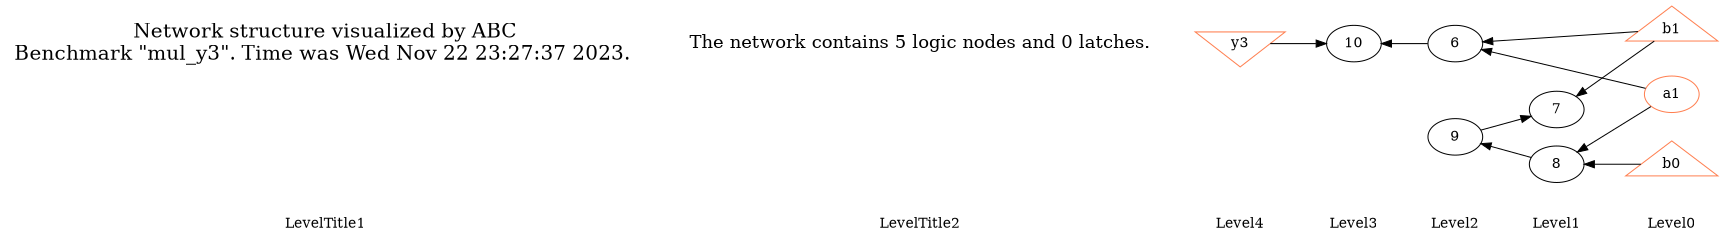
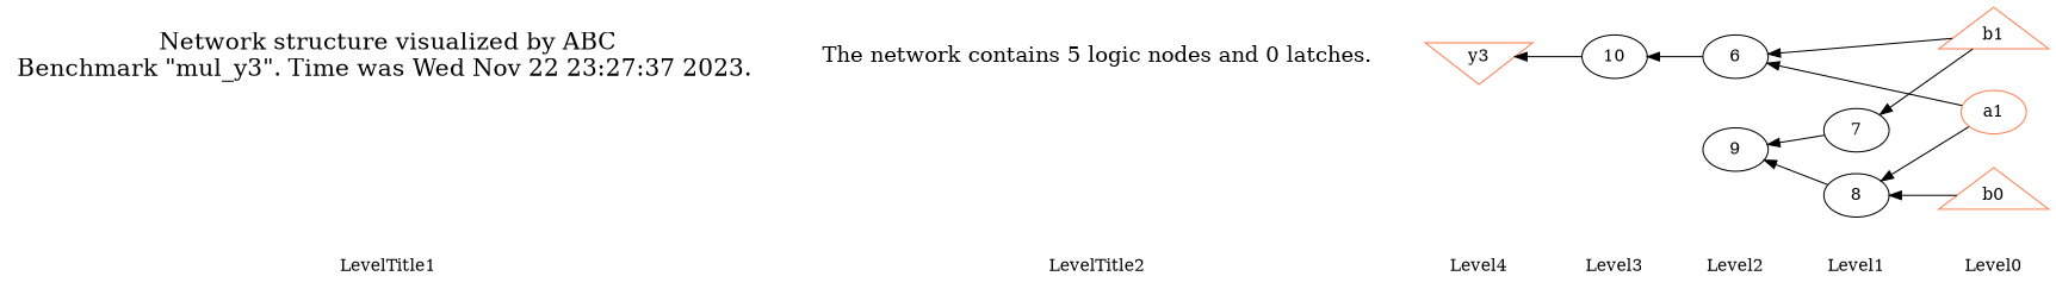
  digraph {
    rankdir=LR
    node [shape=plaintext]
    edge [dir=back style=solid]
    LevelTitle1
    LevelTitle2
    Level4
    Level3
    Level2
    Level1
    Level0
    n8 [fontname="Times-Roman" fontsize=20 label="Network structure visualized by ABC\nBenchmark \"mul_y3\". Time was Wed Nov 22 23:27:37 2023. "]
    n9 [fontname="Times-Roman" fontsize=18 label="The network contains 5 logic nodes and 0 latches.\n"]
    n10 [color=coral fillcolor=coral label=y3 shape=invtriangle]
    n11 [label="10\n" shape=ellipse]
    n12 [label="6\n" shape=ellipse]
    n13 [label="9\n" shape=ellipse]
    n14 [label="7\n" shape=ellipse]
    n15 [label="8\n" shape=ellipse]
    n16 [color=coral fillcolor=coral label=a1 shape=ellipse]
    n17 [color=coral fillcolor=coral label=b1 shape=triangle]
    n18 [color=coral fillcolor=coral label=b0 shape=triangle]
    subgraph sub_1 {
      LevelTitle1
      LevelTitle2
      Level4
      Level3
      Level2
      Level1
      Level0
    }
    subgraph sub_2 {
      rank=same
      LevelTitle1
      n8
    }
    subgraph sub_3 {
      rank=same
      LevelTitle2
      n9
    }
    subgraph sub_4 {
      rank=same
      Level4
      n10
    }
    subgraph sub_5 {
      rank=same
      Level3
      n11
    }
    subgraph sub_6 {
      rank=same
      Level2
      n12
      n13
    }
    subgraph sub_7 {
      rank=same
      Level1
      n14
      n15
    }
    subgraph sub_8 {
      rank=same
      Level0
      n16
      n17
      n18
    }
    LevelTitle1 -> LevelTitle2 [style=invis]
    LevelTitle2 -> Level4 [style=invis]
    Level4 -> Level3 [style=invis]
    Level3 -> Level2 [style=invis]
    Level2 -> Level1 [style=invis]
    Level1 -> Level0 [style=invis]
    n8 -> n9 [style=invis]
    n9 -> n10 [style=invis]
-   n11 -> n10
+   n10 -> n11
    n11 -> n12
    n12 -> n16
    n12 -> n17
-   n14 -> n13
+   n13 -> n14
    n13 -> n15
    n14 -> n17
    n15 -> n16
    n15 -> n18
  }
